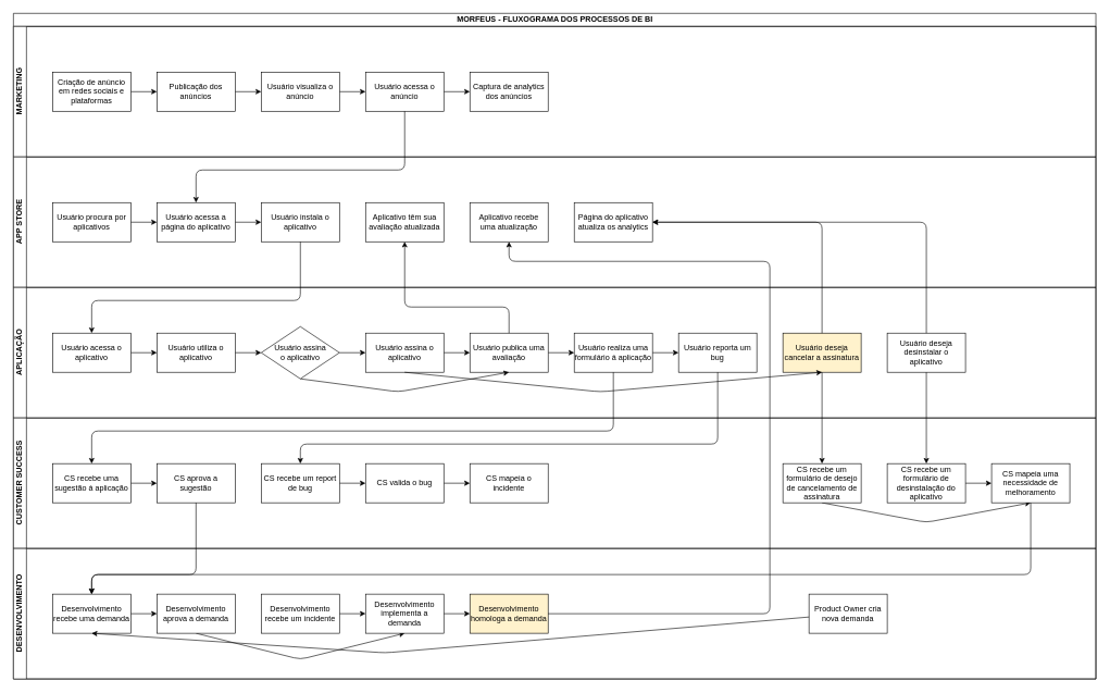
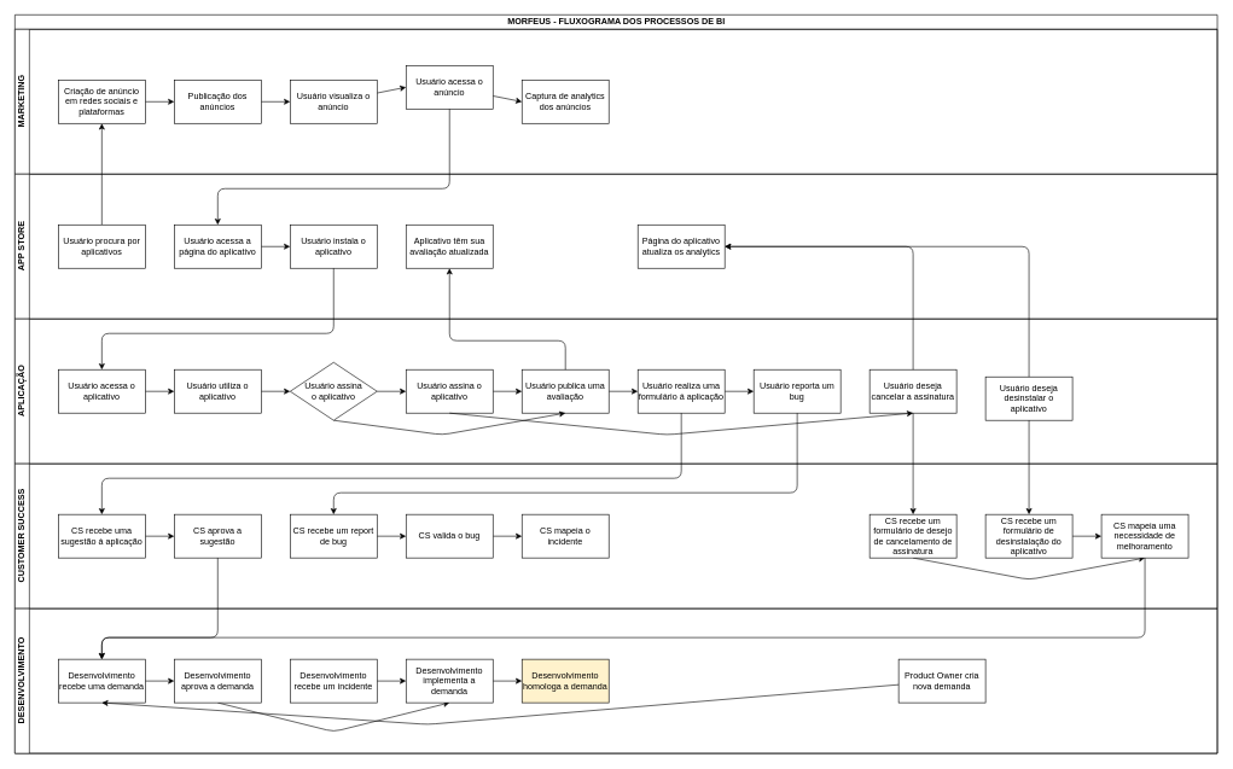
  <mxCell id="0" />
  <mxCell id="1" parent="0" />
  <mxCell id="2" value="MORFEUS - FLUXOGRAMA DOS PROCESSOS DE BI" style="swimlane;childLayout=stackLayout;resizeParent=1;resizeParentMax=0;horizontal=1;startSize=20;horizontalStack=0;html=1;" vertex="1" parent="1"><mxGeometry x="20" y="20" width="1660" height="1020" as="geometry" /></mxCell>
  <mxCell id="3" value="MARKETING" style="swimlane;startSize=20;horizontal=0;html=1;" vertex="1" parent="2"><mxGeometry y="20" width="1660" height="200" as="geometry" /></mxCell>
  <mxCell id="4" style="edgeStyle=none;html=1;entryX=0;entryY=0.5;entryDx=0;entryDy=0;" edge="1" parent="3" source="5" target="7"><mxGeometry relative="1" as="geometry" /></mxCell>
  <mxCell id="5" value="Criação de anúncio em redes sociais e plataformas" style="whiteSpace=wrap;html=1;" vertex="1" parent="3"><mxGeometry x="60" y="70" width="120" height="60" as="geometry" /></mxCell>
  <mxCell id="6" style="edgeStyle=none;html=1;entryX=0;entryY=0.5;entryDx=0;entryDy=0;" edge="1" parent="3" source="7" target="9"><mxGeometry relative="1" as="geometry" /></mxCell>
  <mxCell id="7" value="Publicação dos anúncios" style="whiteSpace=wrap;html=1;" vertex="1" parent="3"><mxGeometry x="220" y="70" width="120" height="60" as="geometry" /></mxCell>
  <mxCell id="8" style="edgeStyle=none;html=1;entryX=0;entryY=0.5;entryDx=0;entryDy=0;" edge="1" parent="3" source="9" target="11"><mxGeometry relative="1" as="geometry" /></mxCell>
  <mxCell id="9" value="Usuário visualiza o anúncio" style="whiteSpace=wrap;html=1;" vertex="1" parent="3"><mxGeometry x="380" y="70" width="120" height="60" as="geometry" /></mxCell>
  <mxCell id="10" style="edgeStyle=none;html=1;entryX=0;entryY=0.5;entryDx=0;entryDy=0;" edge="1" parent="3" source="11" target="12"><mxGeometry relative="1" as="geometry" /></mxCell>
- <mxCell id="11" value="Usuário acessa o anúncio" style="whiteSpace=wrap;html=1;" vertex="1" parent="3"><mxGeometry x="540" y="70" width="120" height="60" as="geometry" /></mxCell>
+ <mxCell id="11" value="Usuário acessa o anúncio" style="whiteSpace=wrap;html=1;" vertex="1" parent="3"><mxGeometry x="540" y="50" width="120" height="60" as="geometry" /></mxCell>
  <mxCell id="12" value="Captura de analytics dos anúncios" style="whiteSpace=wrap;html=1;" vertex="1" parent="3"><mxGeometry x="700" y="70" width="120" height="60" as="geometry" /></mxCell>
  <mxCell id="13" value="APP STORE" style="swimlane;startSize=20;horizontal=0;html=1;" vertex="1" parent="2"><mxGeometry y="220" width="1660" height="200" as="geometry" /></mxCell>
  <mxCell id="14" style="edgeStyle=none;html=1;entryX=0;entryY=0.5;entryDx=0;entryDy=0;" edge="1" parent="13" source="15" target="18"><mxGeometry relative="1" as="geometry" /></mxCell>
  <mxCell id="15" value="Usuário acessa a página do aplicativo" style="whiteSpace=wrap;html=1;" vertex="1" parent="13"><mxGeometry x="220" y="70" width="120" height="60" as="geometry" /></mxCell>
- <mxCell id="16" style="edgeStyle=none;html=1;entryX=0;entryY=0.5;entryDx=0;entryDy=0;" edge="1" parent="13" source="17" target="15"><mxGeometry relative="1" as="geometry" /></mxCell>
+ <mxCell id="16" style="edgeStyle=none;html=1;" edge="1" parent="13" source="17" target="5"><mxGeometry relative="1" as="geometry" /></mxCell>
  <mxCell id="17" value="Usuário procura por aplicativos" style="whiteSpace=wrap;html=1;" vertex="1" parent="13"><mxGeometry x="60" y="70" width="120" height="60" as="geometry" /></mxCell>
  <mxCell id="18" value="Usuário instala o aplicativo" style="whiteSpace=wrap;html=1;" vertex="1" parent="13"><mxGeometry x="380" y="70" width="120" height="60" as="geometry" /></mxCell>
  <mxCell id="19" value="Aplicativo têm sua avaliação atualizada" style="whiteSpace=wrap;html=1;" vertex="1" parent="13"><mxGeometry x="540" y="70" width="120" height="60" as="geometry" /></mxCell>
- <mxCell id="20" value="Aplicativo recebe uma atualização" style="whiteSpace=wrap;html=1;" vertex="1" parent="13"><mxGeometry x="700" y="70" width="120" height="60" as="geometry" /></mxCell>
  <mxCell id="21" value="Página do aplicativo atualiza os analytics" style="whiteSpace=wrap;html=1;" vertex="1" parent="13"><mxGeometry x="860" y="70" width="120" height="60" as="geometry" /></mxCell>
  <mxCell id="22" value="APLICAÇÃO" style="swimlane;startSize=20;horizontal=0;html=1;" vertex="1" parent="2"><mxGeometry y="420" width="1660" height="200" as="geometry" /></mxCell>
  <mxCell id="23" style="edgeStyle=none;html=1;entryX=0;entryY=0.5;entryDx=0;entryDy=0;" edge="1" parent="22" source="24" target="26"><mxGeometry relative="1" as="geometry" /></mxCell>
  <mxCell id="24" value="Usuário acessa o aplicativo" style="whiteSpace=wrap;html=1;" vertex="1" parent="22"><mxGeometry x="60" y="70" width="120" height="60" as="geometry" /></mxCell>
  <mxCell id="25" style="edgeStyle=none;html=1;entryX=0;entryY=0.5;entryDx=0;entryDy=0;" edge="1" parent="22" source="26" target="34"><mxGeometry relative="1" as="geometry" /></mxCell>
  <mxCell id="26" value="Usuário utiliza o aplicativo" style="whiteSpace=wrap;html=1;" vertex="1" parent="22"><mxGeometry x="220" y="70" width="120" height="60" as="geometry" /></mxCell>
  <mxCell id="27" style="edgeStyle=none;html=1;entryX=0;entryY=0.5;entryDx=0;entryDy=0;" edge="1" parent="22" source="28" target="30"><mxGeometry relative="1" as="geometry" /></mxCell>
  <mxCell id="28" value="Usuário publica uma avaliação" style="whiteSpace=wrap;html=1;" vertex="1" parent="22"><mxGeometry x="700" y="70" width="120" height="60" as="geometry" /></mxCell>
  <mxCell id="29" style="edgeStyle=none;html=1;entryX=0;entryY=0.5;entryDx=0;entryDy=0;" edge="1" parent="22" source="30" target="31"><mxGeometry relative="1" as="geometry" /></mxCell>
  <mxCell id="30" value="Usuário realiza uma formulário á aplicação" style="whiteSpace=wrap;html=1;" vertex="1" parent="22"><mxGeometry x="860" y="70" width="120" height="60" as="geometry" /></mxCell>
  <mxCell id="31" value="Usuário reporta um bug" style="whiteSpace=wrap;html=1;" vertex="1" parent="22"><mxGeometry x="1020" y="70" width="120" height="60" as="geometry" /></mxCell>
  <mxCell id="32" style="edgeStyle=none;html=1;entryX=0.5;entryY=1;entryDx=0;entryDy=0;exitX=0.5;exitY=1;exitDx=0;exitDy=0;" edge="1" parent="22" source="34" target="28"><mxGeometry relative="1" as="geometry"><Array as="points"><mxPoint x="590" y="160" /></Array></mxGeometry></mxCell>
  <mxCell id="33" style="edgeStyle=none;html=1;entryX=0;entryY=0.5;entryDx=0;entryDy=0;" edge="1" parent="22" source="34" target="36"><mxGeometry relative="1" as="geometry" /></mxCell>
  <mxCell id="34" value="Usuário assina&lt;br&gt;o aplicativo" style="rhombus;whiteSpace=wrap;html=1;" vertex="1" parent="22"><mxGeometry x="380" y="60" width="120" height="80" as="geometry" /></mxCell>
  <mxCell id="35" style="edgeStyle=none;html=1;entryX=0;entryY=0.5;entryDx=0;entryDy=0;" edge="1" parent="22" source="36" target="28"><mxGeometry relative="1" as="geometry" /></mxCell>
  <mxCell id="36" value="Usuário assina o aplicativo" style="whiteSpace=wrap;html=1;" vertex="1" parent="22"><mxGeometry x="540" y="70" width="120" height="60" as="geometry" /></mxCell>
- <mxCell id="37" value="Usuário deseja cancelar a assinatura" style="whiteSpace=wrap;html=1;fillColor=#fff2cc;" vertex="1" parent="22"><mxGeometry x="1180" y="70" width="120" height="60" as="geometry" /></mxCell>
+ <mxCell id="37" value="Usuário deseja cancelar a assinatura" style="whiteSpace=wrap;html=1;" vertex="1" parent="22"><mxGeometry x="1180" y="70" width="120" height="60" as="geometry" /></mxCell>
  <mxCell id="38" style="edgeStyle=none;html=1;entryX=0.5;entryY=1;entryDx=0;entryDy=0;exitX=0.5;exitY=1;exitDx=0;exitDy=0;" edge="1" parent="22" source="36" target="37"><mxGeometry relative="1" as="geometry"><mxPoint x="1230" y="140" as="targetPoint" /><Array as="points"><mxPoint x="900" y="160" /></Array></mxGeometry></mxCell>
- <mxCell id="39" value="Usuário deseja desinstalar o aplicativo" style="whiteSpace=wrap;html=1;" vertex="1" parent="22"><mxGeometry x="1340" y="70" width="120" height="60" as="geometry" /></mxCell>
+ <mxCell id="39" value="Usuário deseja desinstalar o aplicativo" style="whiteSpace=wrap;html=1;" vertex="1" parent="22"><mxGeometry x="1340" y="80" width="120" height="60" as="geometry" /></mxCell>
  <mxCell id="40" value="CUSTOMER SUCCESS" style="swimlane;startSize=20;horizontal=0;html=1;" vertex="1" parent="2"><mxGeometry y="620" width="1660" height="200" as="geometry" /></mxCell>
  <mxCell id="41" style="edgeStyle=none;html=1;entryX=0;entryY=0.5;entryDx=0;entryDy=0;" edge="1" parent="40" source="42" target="43"><mxGeometry relative="1" as="geometry" /></mxCell>
  <mxCell id="42" value="CS recebe uma sugestão á aplicação" style="whiteSpace=wrap;html=1;" vertex="1" parent="40"><mxGeometry x="60" y="70" width="120" height="60" as="geometry" /></mxCell>
  <mxCell id="43" value="CS aprova a sugestão" style="whiteSpace=wrap;html=1;" vertex="1" parent="40"><mxGeometry x="220" y="70" width="120" height="60" as="geometry" /></mxCell>
  <mxCell id="44" style="edgeStyle=none;html=1;entryX=0;entryY=0.5;entryDx=0;entryDy=0;" edge="1" parent="40" source="45" target="47"><mxGeometry relative="1" as="geometry" /></mxCell>
  <mxCell id="45" value="CS recebe um report de bug" style="whiteSpace=wrap;html=1;" vertex="1" parent="40"><mxGeometry x="380" y="70" width="120" height="60" as="geometry" /></mxCell>
  <mxCell id="46" style="edgeStyle=none;html=1;entryX=0;entryY=0.5;entryDx=0;entryDy=0;" edge="1" parent="40" source="47" target="48"><mxGeometry relative="1" as="geometry" /></mxCell>
  <mxCell id="47" value="CS valida o bug" style="whiteSpace=wrap;html=1;" vertex="1" parent="40"><mxGeometry x="540" y="70" width="120" height="60" as="geometry" /></mxCell>
  <mxCell id="48" value="CS mapeia o incidente" style="whiteSpace=wrap;html=1;" vertex="1" parent="40"><mxGeometry x="700" y="70" width="120" height="60" as="geometry" /></mxCell>
  <mxCell id="49" style="edgeStyle=none;html=1;entryX=0.5;entryY=1;entryDx=0;entryDy=0;exitX=0.5;exitY=1;exitDx=0;exitDy=0;" edge="1" parent="40" source="50" target="53"><mxGeometry relative="1" as="geometry"><Array as="points"><mxPoint x="1400" y="160" /></Array></mxGeometry></mxCell>
  <mxCell id="50" value="CS recebe um formulário de desejo de cancelamento de assinatura" style="whiteSpace=wrap;html=1;" vertex="1" parent="40"><mxGeometry x="1180" y="70" width="120" height="60" as="geometry" /></mxCell>
  <mxCell id="51" style="edgeStyle=none;html=1;entryX=0;entryY=0.5;entryDx=0;entryDy=0;" edge="1" parent="40" source="52" target="53"><mxGeometry relative="1" as="geometry" /></mxCell>
  <mxCell id="52" value="CS recebe um formulário de desinstalação do aplicativo" style="whiteSpace=wrap;html=1;" vertex="1" parent="40"><mxGeometry x="1340" y="70" width="120" height="60" as="geometry" /></mxCell>
  <mxCell id="53" value="CS mapeia uma necessidade de melhoramento" style="whiteSpace=wrap;html=1;" vertex="1" parent="40"><mxGeometry x="1500" y="70" width="120" height="60" as="geometry" /></mxCell>
  <mxCell id="54" value="DESENVOLVIMENTO" style="swimlane;startSize=20;horizontal=0;html=1;" vertex="1" parent="2"><mxGeometry y="820" width="1660" height="200" as="geometry" /></mxCell>
  <mxCell id="55" style="edgeStyle=none;html=1;entryX=0;entryY=0.5;entryDx=0;entryDy=0;" edge="1" parent="54" source="56" target="58"><mxGeometry relative="1" as="geometry" /></mxCell>
  <mxCell id="56" value="Desenvolvimento recebe uma demanda" style="whiteSpace=wrap;html=1;" vertex="1" parent="54"><mxGeometry x="60" y="70" width="120" height="60" as="geometry" /></mxCell>
  <mxCell id="57" style="edgeStyle=none;html=1;entryX=0.5;entryY=1;entryDx=0;entryDy=0;exitX=0.5;exitY=1;exitDx=0;exitDy=0;" edge="1" parent="54" source="58" target="60"><mxGeometry relative="1" as="geometry"><Array as="points"><mxPoint x="440" y="170" /></Array></mxGeometry></mxCell>
  <mxCell id="58" value="Desenvolvimento aprova a demanda" style="whiteSpace=wrap;html=1;" vertex="1" parent="54"><mxGeometry x="220" y="70" width="120" height="60" as="geometry" /></mxCell>
  <mxCell id="59" style="edgeStyle=none;html=1;entryX=0;entryY=0.5;entryDx=0;entryDy=0;" edge="1" parent="54" source="60" target="63"><mxGeometry relative="1" as="geometry" /></mxCell>
  <mxCell id="60" value="Desenvolvimento implementa a demanda" style="whiteSpace=wrap;html=1;" vertex="1" parent="54"><mxGeometry x="540" y="70" width="120" height="60" as="geometry" /></mxCell>
  <mxCell id="61" style="edgeStyle=none;html=1;entryX=0;entryY=0.5;entryDx=0;entryDy=0;" edge="1" parent="54" source="62" target="60"><mxGeometry relative="1" as="geometry" /></mxCell>
  <mxCell id="62" value="Desenvolvimento recebe um incidente" style="whiteSpace=wrap;html=1;" vertex="1" parent="54"><mxGeometry x="380" y="70" width="120" height="60" as="geometry" /></mxCell>
  <mxCell id="63" value="Desenvolvimento homologa a demanda" style="whiteSpace=wrap;html=1;fillColor=#fff2cc;" vertex="1" parent="54"><mxGeometry x="700" y="70" width="120" height="60" as="geometry" /></mxCell>
  <mxCell id="64" value="Product Owner cria nova demanda" style="whiteSpace=wrap;html=1;" vertex="1" parent="54"><mxGeometry x="1220" y="70" width="120" height="60" as="geometry" /></mxCell>
  <mxCell id="65" style="edgeStyle=none;html=1;entryX=0.5;entryY=1;entryDx=0;entryDy=0;" edge="1" parent="54" source="64" target="56"><mxGeometry relative="1" as="geometry"><mxPoint x="630" y="160" as="targetPoint" /><Array as="points"><mxPoint x="570" y="160" /></Array></mxGeometry></mxCell>
  <mxCell id="66" style="edgeStyle=none;html=1;entryX=0.5;entryY=0;entryDx=0;entryDy=0;" edge="1" parent="2" source="11" target="15"><mxGeometry relative="1" as="geometry"><Array as="points"><mxPoint x="600" y="240" /><mxPoint x="280" y="240" /></Array></mxGeometry></mxCell>
  <mxCell id="67" style="edgeStyle=none;html=1;entryX=0.5;entryY=0;entryDx=0;entryDy=0;exitX=0.5;exitY=1;exitDx=0;exitDy=0;" edge="1" parent="2" source="18" target="24"><mxGeometry relative="1" as="geometry"><mxPoint x="220" y="480" as="targetPoint" /><Array as="points"><mxPoint x="440" y="440" /><mxPoint x="120" y="440" /></Array></mxGeometry></mxCell>
  <mxCell id="68" style="edgeStyle=none;html=1;entryX=0.5;entryY=1;entryDx=0;entryDy=0;" edge="1" parent="2" source="28" target="19"><mxGeometry relative="1" as="geometry"><Array as="points"><mxPoint x="760" y="450" /><mxPoint x="600" y="450" /></Array></mxGeometry></mxCell>
  <mxCell id="69" style="edgeStyle=none;html=1;entryX=0.5;entryY=0;entryDx=0;entryDy=0;" edge="1" parent="2" source="30" target="42"><mxGeometry relative="1" as="geometry"><Array as="points"><mxPoint x="920" y="640" /><mxPoint x="120" y="640" /></Array></mxGeometry></mxCell>
  <mxCell id="70" style="edgeStyle=none;html=1;entryX=0.5;entryY=0;entryDx=0;entryDy=0;" edge="1" parent="2" source="43" target="56"><mxGeometry relative="1" as="geometry"><Array as="points"><mxPoint x="280" y="860" /><mxPoint x="120" y="860" /></Array></mxGeometry></mxCell>
  <mxCell id="71" style="edgeStyle=none;html=1;entryX=0.5;entryY=0;entryDx=0;entryDy=0;" edge="1" parent="2" source="31" target="45"><mxGeometry relative="1" as="geometry"><Array as="points"><mxPoint x="1080" y="660" /><mxPoint x="440" y="660" /></Array></mxGeometry></mxCell>
- <mxCell id="72" style="edgeStyle=none;html=1;entryX=0.5;entryY=1;entryDx=0;entryDy=0;" edge="1" parent="2" source="63" target="20"><mxGeometry relative="1" as="geometry"><mxPoint x="870" y="320" as="targetPoint" /><Array as="points"><mxPoint x="1160" y="920" /><mxPoint x="1160" y="380" /><mxPoint x="760" y="380" /></Array></mxGeometry></mxCell>
  <mxCell id="73" style="edgeStyle=none;html=1;entryX=1;entryY=0.5;entryDx=0;entryDy=0;" edge="1" parent="2" source="37" target="21"><mxGeometry relative="1" as="geometry"><mxPoint x="970" y="380" as="targetPoint" /><Array as="points"><mxPoint x="1240" y="320" /></Array></mxGeometry></mxCell>
  <mxCell id="74" style="edgeStyle=none;html=1;entryX=0.5;entryY=0;entryDx=0;entryDy=0;" edge="1" parent="2" source="37" target="50"><mxGeometry relative="1" as="geometry" /></mxCell>
  <mxCell id="75" style="edgeStyle=none;html=1;entryX=1;entryY=0.5;entryDx=0;entryDy=0;" edge="1" parent="2" source="39" target="21"><mxGeometry relative="1" as="geometry"><Array as="points"><mxPoint x="1400" y="320" /></Array></mxGeometry></mxCell>
  <mxCell id="76" style="edgeStyle=none;html=1;entryX=0.5;entryY=0;entryDx=0;entryDy=0;" edge="1" parent="2" source="39" target="52"><mxGeometry relative="1" as="geometry" /></mxCell>
  <mxCell id="77" style="edgeStyle=none;html=1;entryX=0.5;entryY=0;entryDx=0;entryDy=0;exitX=0.5;exitY=1;exitDx=0;exitDy=0;" edge="1" parent="2" source="53" target="56"><mxGeometry relative="1" as="geometry"><mxPoint x="190" y="860" as="targetPoint" /><Array as="points"><mxPoint x="1560" y="860" /><mxPoint x="120" y="860" /></Array></mxGeometry></mxCell>
